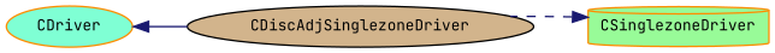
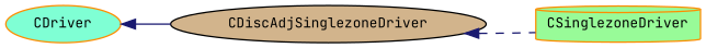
  digraph {
    fontname="JetBrains Mono"
    rankdir=LR
    node [color=darkorange fontname="JetBrains Mono" fontsize=10 shape=ellipse style=filled]
    edge [color=midnightblue dir=back fontname="JetBrains Mono" fontsize=10 labelfontname=Helvetica labelfontsize=10]
    n1 [color=black fillcolor=tan fontcolor=black height=0.2 label=CDiscAdjSinglezoneDriver width=0.4]
    n2 [fillcolor=palegreen height=0.2 label=CSinglezoneDriver shape=cylinder width=0.4]
    n3 [fillcolor=aquamarine height=0.2 label=CDriver width=0.4]
-   n2 -> n1 [style=dashed]
+   n1 -> n2 [style=dashed]
    n3 -> n1 [style=solid]
  }
